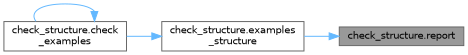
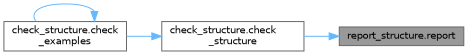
  digraph {
    rankdir=RL
    node [color=grey40 fillcolor=white fontname=Helvetica fontsize=10 shape=box style=filled]
    edge [color=steelblue1 dir=back fontname=Helvetica fontsize=10 labelfontname=Helvetica labelfontsize=10 style=solid]
-   n1 [color=gray40 fillcolor=grey60 fontcolor=black height=0.2 label="check_structure.report" width=0.4]
-   n2 [height=0.2 label="check_structure.examples\l_structure" width=0.4]
+   n1 [color=gray40 fillcolor=grey60 fontcolor=black height=0.2 label="report_structure.report" width=0.4]
+   n2 [height=0.2 label="check_structure.check\l_structure" width=0.4]
    n3 [height=0.2 label="check_structure.check\l_examples" width=0.4]
    n1 -> n2
    n2 -> n3
    n3 -> n3
  }
